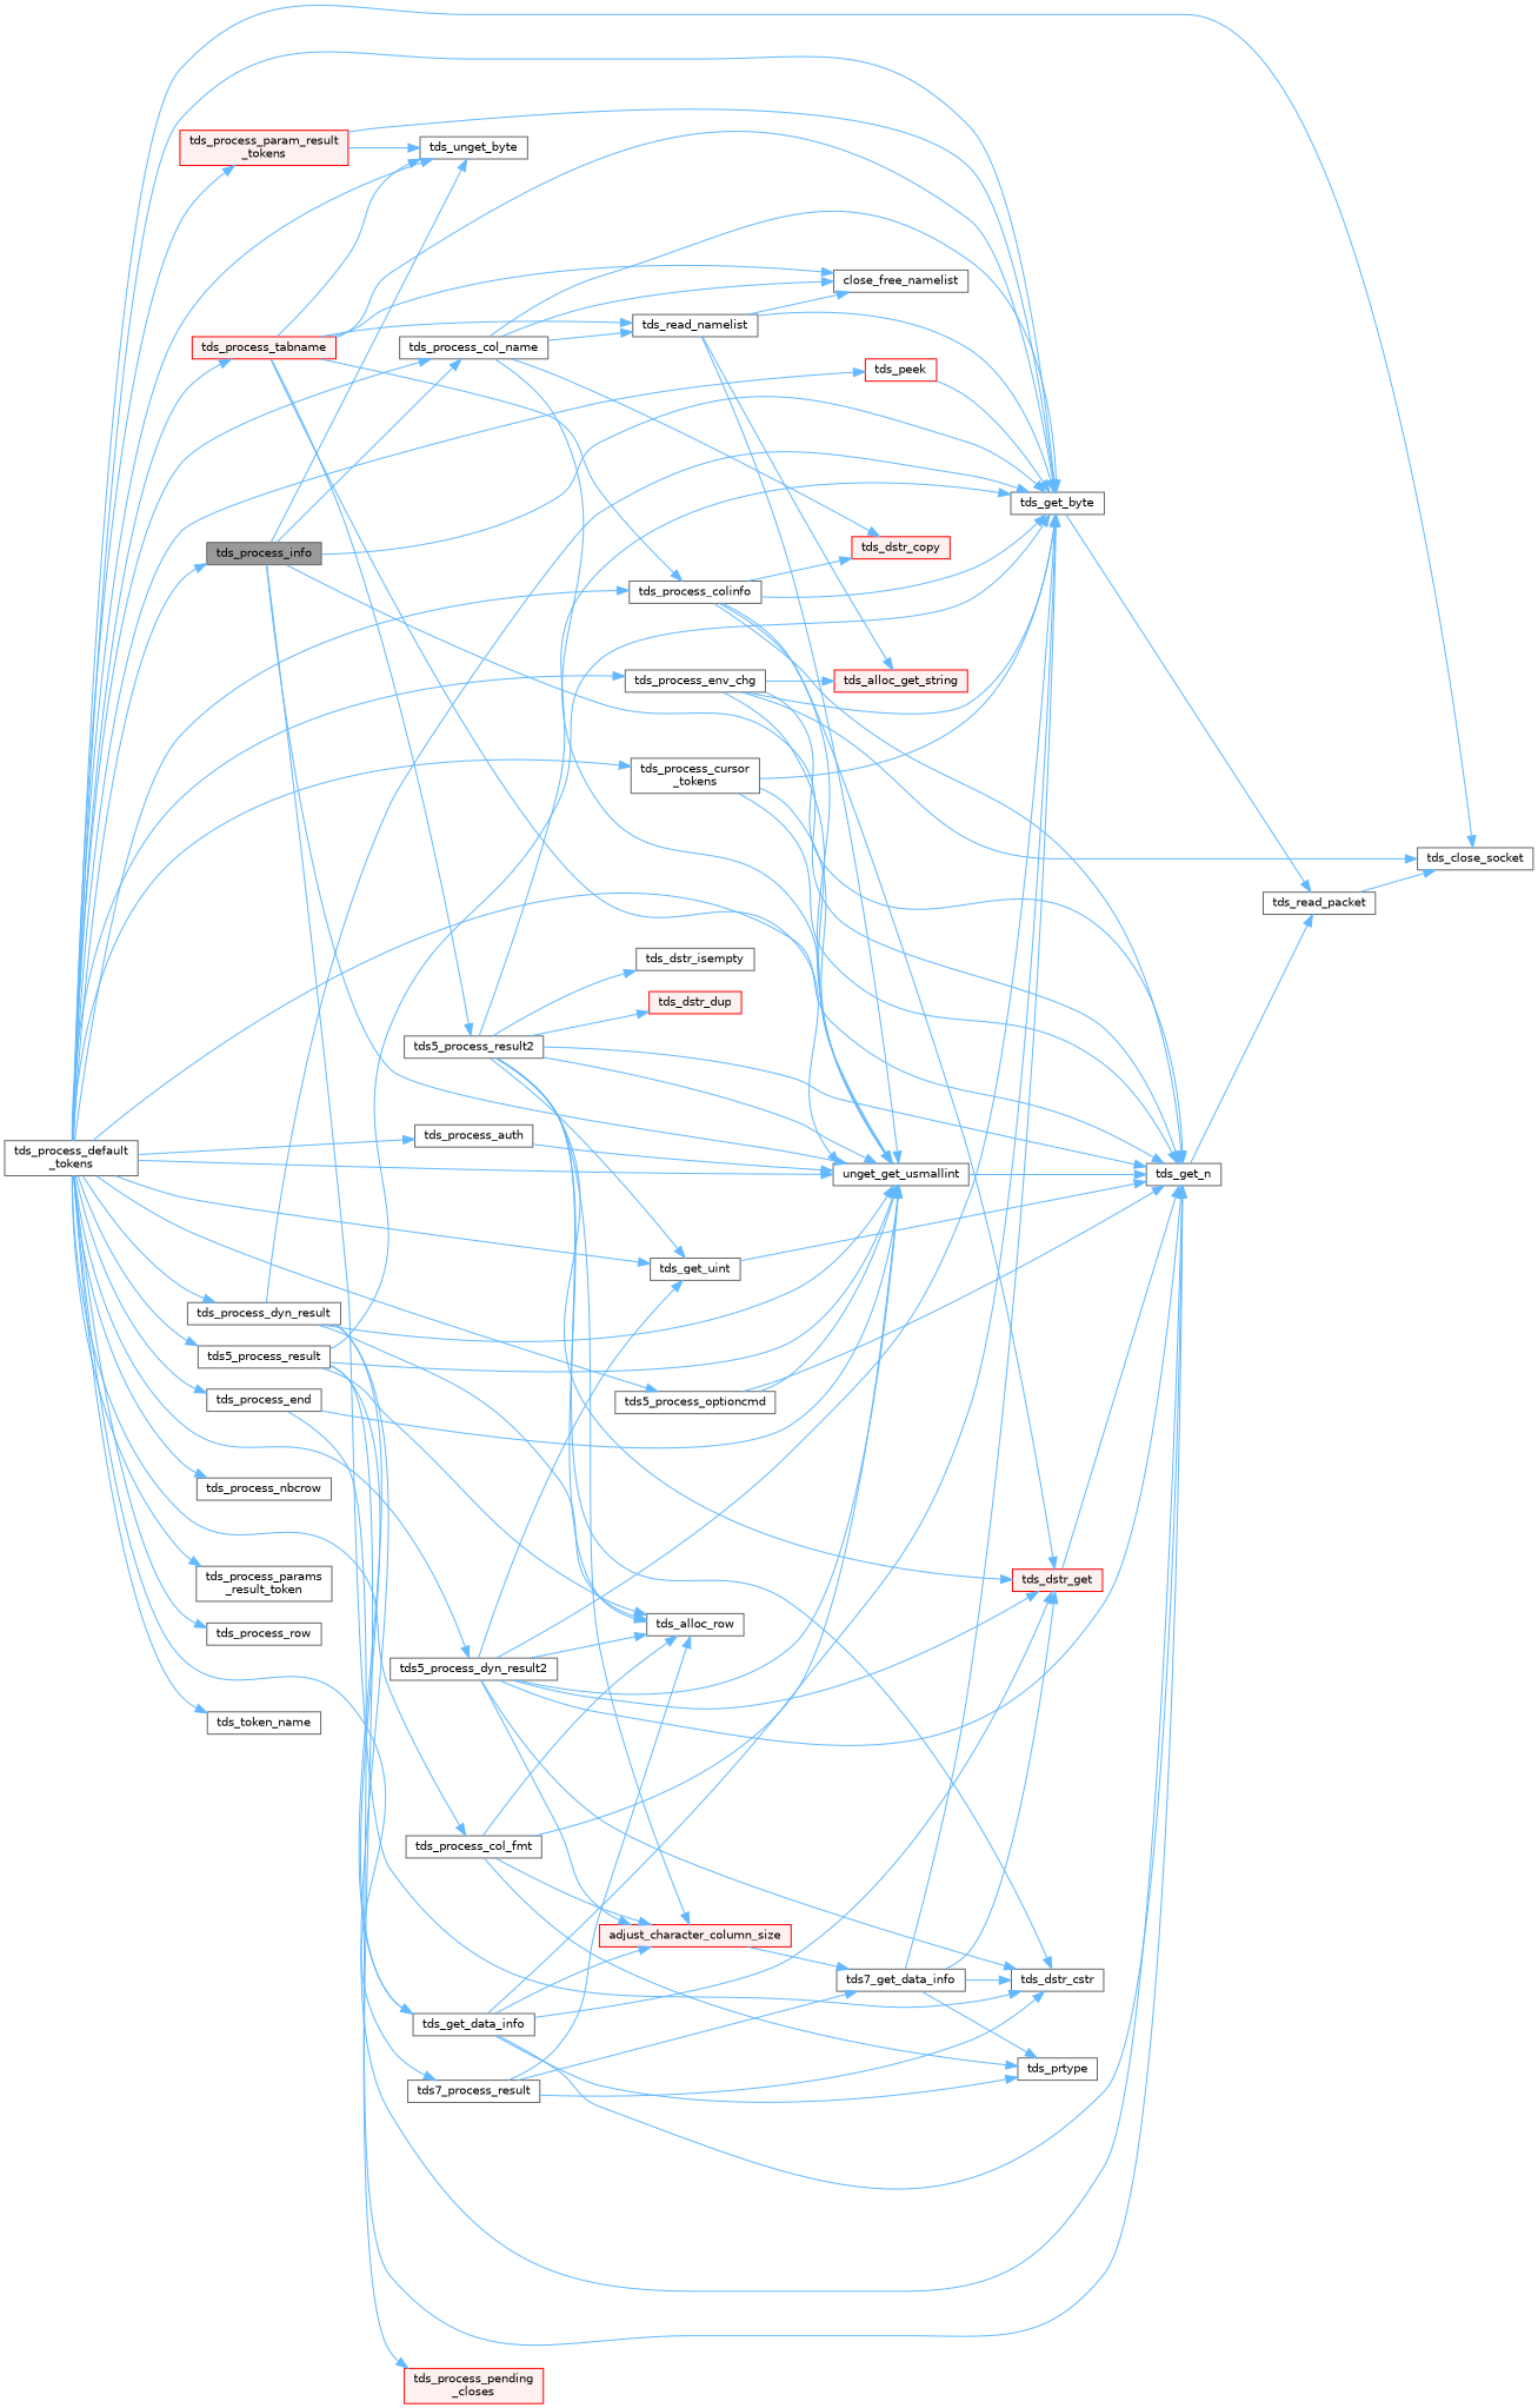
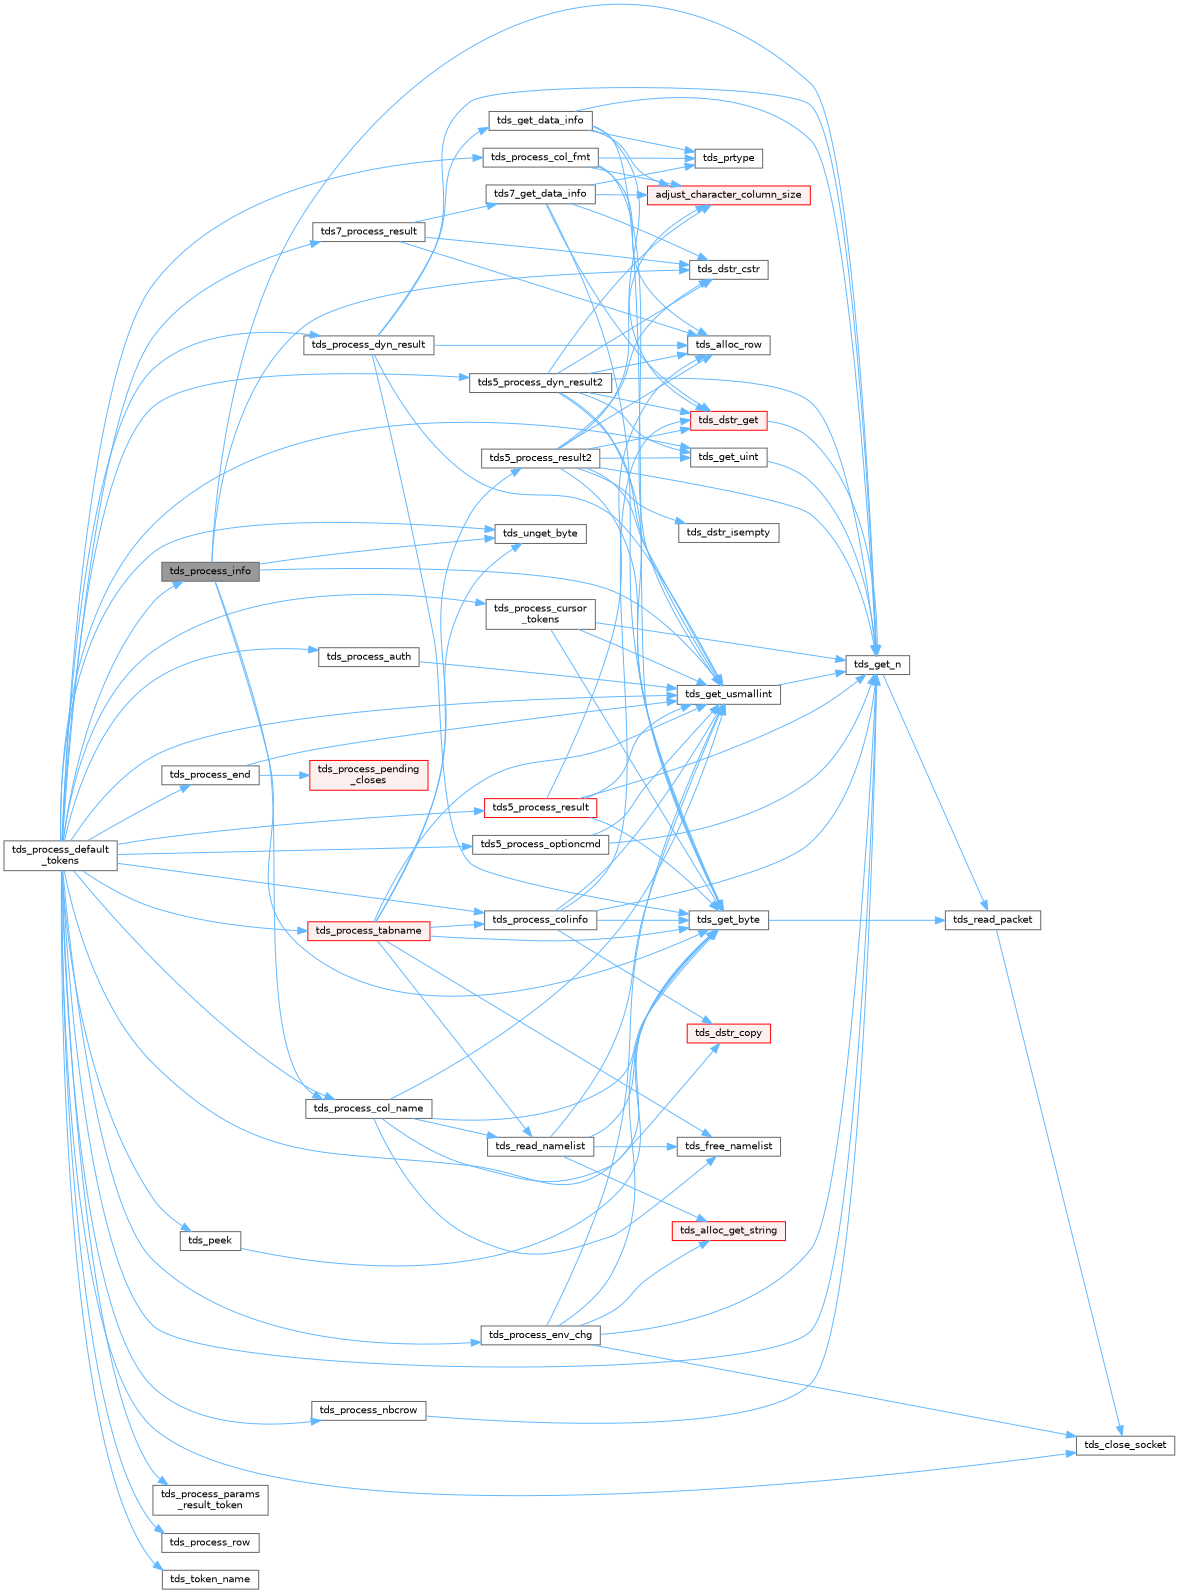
  digraph {
    rankdir=LR
    node [color=grey40 fillcolor=white fontname=Helvetica fontsize=10 shape=box style=filled]
    edge [color=steelblue1 fontname=Helvetica fontsize=10 labelfontname=Helvetica labelfontsize=10 style=solid]
    n1 [color=gray40 fillcolor=grey60 fontcolor=black height=0.2 label=tds_process_info width=0.4]
    n2 [height=0.2 label=tds_dstr_cstr width=0.4]
    n3 [height=0.2 label=tds_get_byte width=0.4]
    n4 [height=0.2 label=tds_get_n width=0.4]
-   n5 [height=0.2 label=unget_get_usmallint width=0.4]
+   n5 [height=0.2 label=tds_get_usmallint width=0.4]
    n6 [height=0.2 label=tds_unget_byte width=0.4]
    n7 [height=0.2 label=tds_process_col_name width=0.4]
    n8 [height=0.2 label=tds_read_packet width=0.4]
    n9 [height=0.2 label="tds_process_default\l_tokens" width=0.4]
    n10 [height=0.2 label=tds_close_socket width=0.4]
    n11 [height=0.2 label=tds5_process_dyn_result2 width=0.4]
    n12 [height=0.2 label=tds_get_uint width=0.4]
    n13 [height=0.2 label=tds5_process_optioncmd width=0.4]
-   n14 [height=0.2 label=tds5_process_result width=0.4]
+   n14 [color=red height=0.2 label=tds5_process_result width=0.4]
    n15 [height=0.2 label=tds7_process_result width=0.4]
-   n16 [color=red height=0.2 label=tds_peek width=0.4]
+   n16 [height=0.2 label=tds_peek width=0.4]
    n17 [height=0.2 label=tds_process_auth width=0.4]
    n18 [height=0.2 label=tds_process_col_fmt width=0.4]
    n19 [height=0.2 label=tds_process_colinfo width=0.4]
    n20 [height=0.2 label="tds_process_cursor\l_tokens" width=0.4]
    n21 [height=0.2 label=tds_process_dyn_result width=0.4]
    n22 [height=0.2 label=tds_process_end width=0.4]
    n23 [height=0.2 label=tds_process_env_chg width=0.4]
    n24 [height=0.2 label=tds_process_nbcrow width=0.4]
-   n25 [color=red fillcolor="#FFF0F0" height=0.2 label="tds_process_param_result\l_tokens" width=0.4]
    n26 [height=0.2 label="tds_process_params\l_result_token" width=0.4]
    n27 [height=0.2 label=tds_process_row width=0.4]
    n28 [color=red fillcolor="#FFF0F0" height=0.2 label=tds_process_tabname width=0.4]
    n29 [height=0.2 label=tds_token_name width=0.4]
    n30 [color=red fillcolor="#FFF0F0" height=0.2 label=adjust_character_column_size width=0.4]
    n31 [height=0.2 label=tds_alloc_row width=0.4]
    n32 [color=red fillcolor="#FFF0F0" height=0.2 label=tds_dstr_get width=0.4]
    n33 [height=0.2 label=tds_get_data_info width=0.4]
    n34 [height=0.2 label=tds5_process_result2 width=0.4]
-   n35 [color=red fillcolor="#FFF0F0" height=0.2 label=tds_dstr_dup width=0.4]
    n36 [height=0.2 label=tds_dstr_isempty width=0.4]
    n37 [height=0.2 label=tds7_get_data_info width=0.4]
    n38 [height=0.2 label=tds_prtype width=0.4]
    n39 [color=red fillcolor="#FFF0F0" height=0.2 label=tds_dstr_copy width=0.4]
-   n40 [height=0.2 label=close_free_namelist width=0.4]
+   n40 [height=0.2 label=tds_free_namelist width=0.4]
    n41 [height=0.2 label=tds_read_namelist width=0.4]
    n42 [color=red fillcolor="#FFF0F0" height=0.2 label="tds_process_pending\l_closes" width=0.4]
    n43 [color=red fillcolor="#FFF0F0" height=0.2 label=tds_alloc_get_string width=0.4]
    n1 -> n2
    n1 -> n3
    n1 -> n4
    n1 -> n5
    n1 -> n6
    n1 -> n7
    n3 -> n8
    n4 -> n8
    n5 -> n4
    n7 -> n3
    n7 -> n5
    n7 -> n39
    n7 -> n40
    n7 -> n41
    n8 -> n10
    n9 -> n1
    n9 -> n3
    n9 -> n4
    n9 -> n5
    n9 -> n6
    n9 -> n7
    n9 -> n10
    n9 -> n11
    n9 -> n12
    n9 -> n13
    n9 -> n14
    n9 -> n15
    n9 -> n16
    n9 -> n17
    n9 -> n18
    n9 -> n19
    n9 -> n20
    n9 -> n21
    n9 -> n22
    n9 -> n23
    n9 -> n24
-   n9 -> n25
    n9 -> n26
    n9 -> n27
    n9 -> n28
    n9 -> n29
    n11 -> n2
    n11 -> n3
    n11 -> n4
    n11 -> n5
    n11 -> n12
    n11 -> n30
    n11 -> n31
    n11 -> n32
    n12 -> n4
    n13 -> n4
    n13 -> n5
    n14 -> n3
    n14 -> n4
    n14 -> n5
    n14 -> n31
-   n14 -> n33
    n15 -> n2
    n15 -> n31
    n15 -> n37
    n16 -> n3
    n17 -> n5
    n18 -> n5
    n18 -> n30
    n18 -> n31
    n18 -> n38
    n19 -> n3
    n19 -> n4
    n19 -> n5
    n19 -> n32
    n19 -> n39
    n20 -> n3
    n20 -> n4
    n20 -> n5
    n21 -> n3
    n21 -> n4
    n21 -> n5
    n21 -> n31
    n21 -> n33
    n22 -> n5
    n22 -> n42
    n23 -> n3
    n23 -> n4
    n23 -> n5
    n23 -> n10
    n23 -> n43
-   n25 -> n3
-   n25 -> n6
+   n24 -> n4
    n28 -> n3
    n28 -> n5
    n28 -> n6
    n28 -> n19
    n28 -> n34
    n28 -> n40
    n28 -> n41
    n32 -> n4
    n33 -> n3
    n33 -> n4
    n33 -> n30
    n33 -> n32
    n33 -> n38
    n34 -> n2
    n34 -> n3
    n34 -> n4
    n34 -> n5
    n34 -> n12
    n34 -> n30
    n34 -> n31
    n34 -> n32
-   n34 -> n35
    n34 -> n36
    n37 -> n2
    n37 -> n3
-   n30 -> n37
+   n37 -> n30
    n37 -> n32
    n37 -> n38
    n41 -> n3
    n41 -> n5
    n41 -> n40
    n41 -> n43
  }
